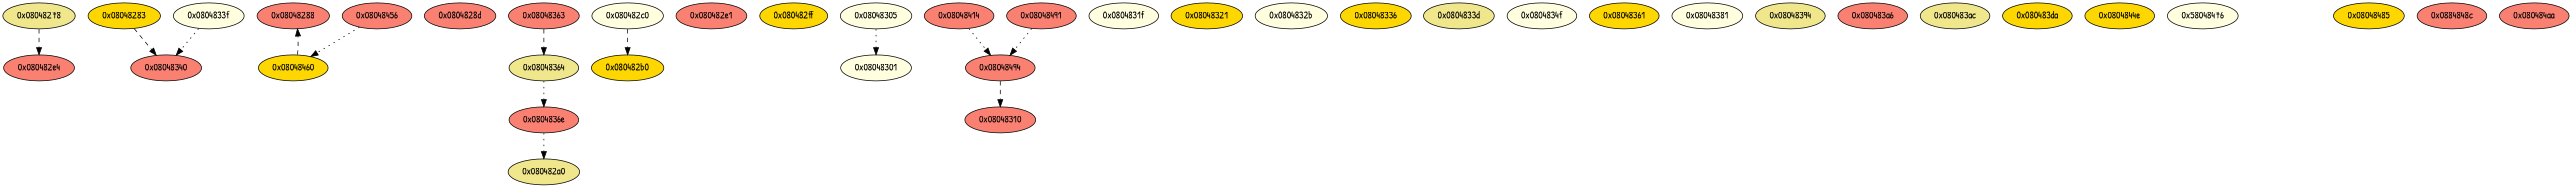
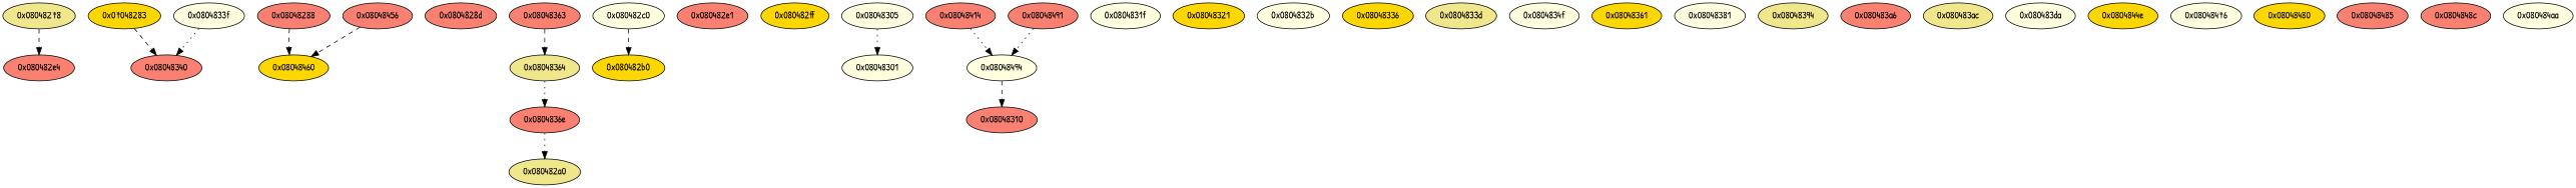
  digraph {
    fontname="Patrick Hand"
    node [fillcolor=salmon fontname="Patrick Hand" style=filled]
    edge [fontname="Patrick Hand" style=dashed]
    n1 [fillcolor=khaki label="0x08048278"]
    n2 [label="0x080482e4"]
-   n3 [fillcolor=gold label="0x08048283"]
+   n3 [fillcolor=gold label="0x07048283"]
    n4 [label="0x08048340"]
    n5 [label="0x08048288"]
    n6 [fillcolor=gold label="0x08048460"]
    n7 [label="0x0804828d"]
    n8 [fillcolor=khaki label="0x080482a0"]
    n9 [fillcolor=gold label="0x080482b0"]
    n10 [fillcolor=lightyellow label="0x080482c0"]
    n11 [label="0x080482e1"]
    n12 [fillcolor=gold label="0x080482ff"]
    n13 [fillcolor=lightyellow label="0x08048301"]
    n14 [fillcolor=lightyellow label="0x08048305"]
    n15 [label="0x08048310"]
    n16 [fillcolor=lightyellow label="0x0804831f"]
    n17 [fillcolor=gold label="0x08048321"]
    n18 [fillcolor=lightyellow label="0x0804832b"]
    n19 [fillcolor=gold label="0x08048336"]
    n20 [fillcolor=khaki label="0x0804833d"]
    n21 [fillcolor=lightyellow label="0x0804833f"]
    n22 [fillcolor=lightyellow label="0x0804834f"]
    n23 [fillcolor=gold label="0x08048361"]
    n24 [label="0x08048363"]
    n25 [fillcolor=khaki label="0x08048364"]
    n26 [label="0x0804836e"]
    n27 [fillcolor=lightyellow label="0x08048381"]
    n28 [fillcolor=khaki label="0x08048394"]
    n29 [label="0x080483a6"]
    n30 [fillcolor=khaki label="0x080483ac"]
-   n31 [fillcolor=gold label="0x080483da"]
+   n31 [fillcolor=lightyellow label="0x080483da"]
    n32 [label="0x08048414"]
-   n33 [label="0x08048494"]
+   n33 [fillcolor=lightyellow label="0x08048494"]
    n34 [fillcolor=gold label="0x0804844e"]
    n35 [label="0x08048456"]
-   n36 [fillcolor=lightyellow label="0x58048476"]
-   n38 [fillcolor=gold label="0x08048485"]
-   n39 [label="0x0884848c"]
+   n36 [fillcolor=lightyellow label="0x08048476"]
+   n37 [fillcolor=gold label="0x08048480"]
+   n38 [label="0x08048485"]
+   n39 [label="0x0804848c"]
    n40 [label="0x08048491"]
-   n41 [label="0x080484aa"]
+   n41 [fillcolor=lightyellow label="0x080484aa"]
    n1 -> n2
    n3 -> n4
-   n6 -> n5
+   n5 -> n6
    n10 -> n9
    n14 -> n13 [style=dotted]
    n21 -> n4 [style=dotted]
    n24 -> n25
    n25 -> n26 [style=dotted]
    n26 -> n8 [style=dotted]
    n32 -> n33 [style=dotted]
    n33 -> n15
-   n35 -> n6 [style=dotted]
+   n35 -> n6
    n40 -> n33 [style=dotted]
  }
